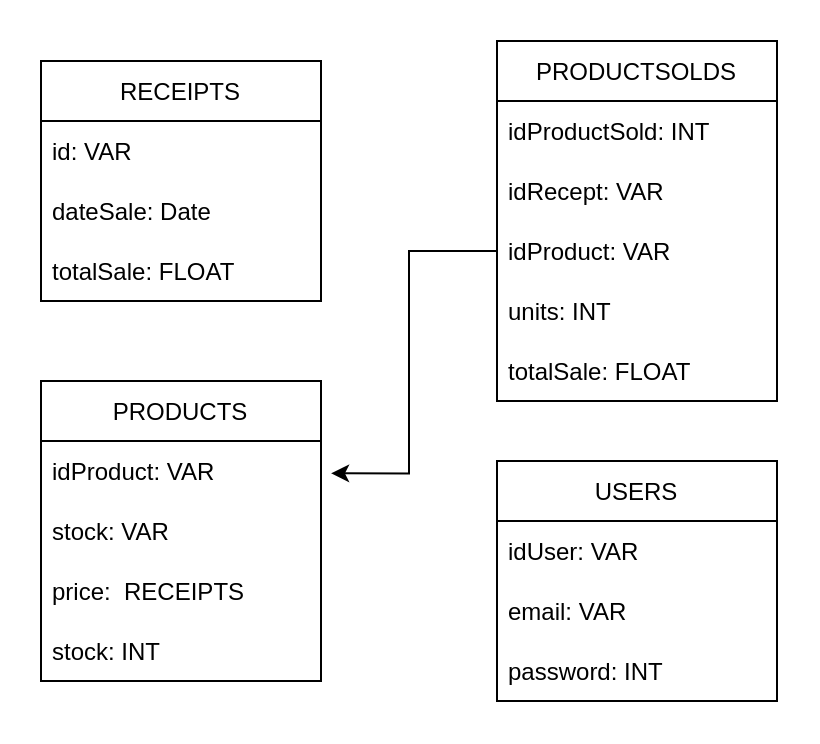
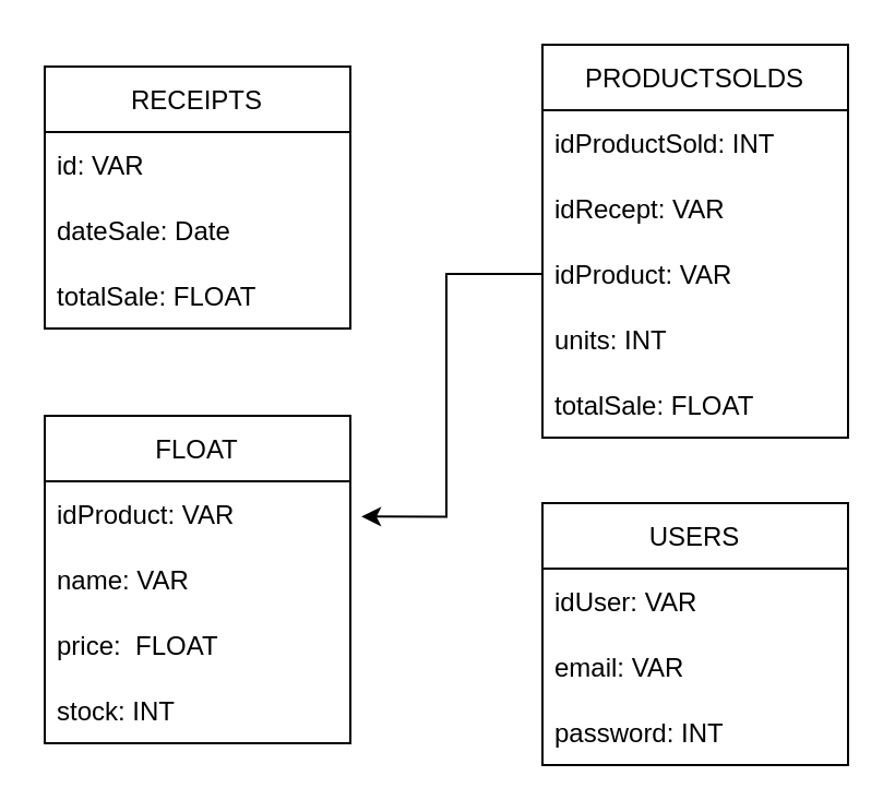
  <mxCell id="0" />
  <mxCell id="1" parent="0" />
  <mxCell id="2" value="USERS" style="swimlane;fontStyle=0;childLayout=stackLayout;horizontal=1;startSize=30;horizontalStack=0;resizeParent=1;resizeParentMax=0;resizeLast=0;collapsible=1;marginBottom=0;" parent="1" vertex="1"><mxGeometry x="248" y="230" width="140" height="120" as="geometry" /></mxCell>
  <mxCell id="3" value="idUser: VAR" style="text;strokeColor=none;fillColor=none;align=left;verticalAlign=middle;spacingLeft=4;spacingRight=4;overflow=hidden;points=[[0,0.5],[1,0.5]];portConstraint=eastwest;rotatable=0;" parent="2" vertex="1"><mxGeometry y="30" width="140" height="30" as="geometry" /></mxCell>
  <mxCell id="4" value="email: VAR" style="text;strokeColor=none;fillColor=none;align=left;verticalAlign=middle;spacingLeft=4;spacingRight=4;overflow=hidden;points=[[0,0.5],[1,0.5]];portConstraint=eastwest;rotatable=0;" parent="2" vertex="1"><mxGeometry y="60" width="140" height="30" as="geometry" /></mxCell>
  <mxCell id="5" value="password: INT" style="text;strokeColor=none;fillColor=none;align=left;verticalAlign=middle;spacingLeft=4;spacingRight=4;overflow=hidden;points=[[0,0.5],[1,0.5]];portConstraint=eastwest;rotatable=0;" parent="2" vertex="1"><mxGeometry y="90" width="140" height="30" as="geometry" /></mxCell>
  <mxCell id="6" value="RECEIPTS" style="swimlane;fontStyle=0;childLayout=stackLayout;horizontal=1;startSize=30;horizontalStack=0;resizeParent=1;resizeParentMax=0;resizeLast=0;collapsible=1;marginBottom=0;" parent="1" vertex="1"><mxGeometry x="20" y="30" width="140" height="120" as="geometry" /></mxCell>
  <mxCell id="7" value="id: VAR" style="text;strokeColor=none;fillColor=none;align=left;verticalAlign=middle;spacingLeft=4;spacingRight=4;overflow=hidden;points=[[0,0.5],[1,0.5]];portConstraint=eastwest;rotatable=0;" parent="6" vertex="1"><mxGeometry y="30" width="140" height="30" as="geometry" /></mxCell>
  <mxCell id="8" value="dateSale: Date" style="text;strokeColor=none;fillColor=none;align=left;verticalAlign=middle;spacingLeft=4;spacingRight=4;overflow=hidden;points=[[0,0.5],[1,0.5]];portConstraint=eastwest;rotatable=0;" parent="6" vertex="1"><mxGeometry y="60" width="140" height="30" as="geometry" /></mxCell>
  <mxCell id="9" value="totalSale: FLOAT" style="text;strokeColor=none;fillColor=none;align=left;verticalAlign=middle;spacingLeft=4;spacingRight=4;overflow=hidden;points=[[0,0.5],[1,0.5]];portConstraint=eastwest;rotatable=0;" parent="6" vertex="1"><mxGeometry y="90" width="140" height="30" as="geometry" /></mxCell>
  <mxCell id="10" value="PRODUCTSOLDS" style="swimlane;fontStyle=0;childLayout=stackLayout;horizontal=1;startSize=30;horizontalStack=0;resizeParent=1;resizeParentMax=0;resizeLast=0;collapsible=1;marginBottom=0;" parent="1" vertex="1"><mxGeometry x="248" y="20" width="140" height="180" as="geometry" /></mxCell>
  <mxCell id="11" value="idProductSold: INT" style="text;strokeColor=none;fillColor=none;align=left;verticalAlign=middle;spacingLeft=4;spacingRight=4;overflow=hidden;points=[[0,0.5],[1,0.5]];portConstraint=eastwest;rotatable=0;" parent="10" vertex="1"><mxGeometry y="30" width="140" height="30" as="geometry" /></mxCell>
  <mxCell id="12" value="idRecept: VAR" style="text;strokeColor=none;fillColor=none;align=left;verticalAlign=middle;spacingLeft=4;spacingRight=4;overflow=hidden;points=[[0,0.5],[1,0.5]];portConstraint=eastwest;rotatable=0;" parent="10" vertex="1"><mxGeometry y="60" width="140" height="30" as="geometry" /></mxCell>
  <mxCell id="13" value="idProduct: VAR" style="text;strokeColor=none;fillColor=none;align=left;verticalAlign=middle;spacingLeft=4;spacingRight=4;overflow=hidden;points=[[0,0.5],[1,0.5]];portConstraint=eastwest;rotatable=0;" parent="10" vertex="1"><mxGeometry y="90" width="140" height="30" as="geometry" /></mxCell>
  <mxCell id="14" value="units: INT " style="text;strokeColor=none;fillColor=none;align=left;verticalAlign=middle;spacingLeft=4;spacingRight=4;overflow=hidden;points=[[0,0.5],[1,0.5]];portConstraint=eastwest;rotatable=0;" parent="10" vertex="1"><mxGeometry y="120" width="140" height="30" as="geometry" /></mxCell>
  <mxCell id="15" value="totalSale: FLOAT" style="text;strokeColor=none;fillColor=none;align=left;verticalAlign=middle;spacingLeft=4;spacingRight=4;overflow=hidden;points=[[0,0.5],[1,0.5]];portConstraint=eastwest;rotatable=0;" parent="10" vertex="1"><mxGeometry y="150" width="140" height="30" as="geometry" /></mxCell>
- <mxCell id="16" value="PRODUCTS" style="swimlane;fontStyle=0;childLayout=stackLayout;horizontal=1;startSize=30;horizontalStack=0;resizeParent=1;resizeParentMax=0;resizeLast=0;collapsible=1;marginBottom=0;" parent="1" vertex="1"><mxGeometry x="20" y="190" width="140" height="150" as="geometry" /></mxCell>
+ <mxCell id="16" value="FLOAT" style="swimlane;fontStyle=0;childLayout=stackLayout;horizontal=1;startSize=30;horizontalStack=0;resizeParent=1;resizeParentMax=0;resizeLast=0;collapsible=1;marginBottom=0;" parent="1" vertex="1"><mxGeometry x="20" y="190" width="140" height="150" as="geometry" /></mxCell>
  <mxCell id="17" value="idProduct: VAR " style="text;strokeColor=none;fillColor=none;align=left;verticalAlign=middle;spacingLeft=4;spacingRight=4;overflow=hidden;points=[[0,0.5],[1,0.5]];portConstraint=eastwest;rotatable=0;" parent="16" vertex="1"><mxGeometry y="30" width="140" height="30" as="geometry" /></mxCell>
- <mxCell id="18" value="stock: VAR" style="text;strokeColor=none;fillColor=none;align=left;verticalAlign=middle;spacingLeft=4;spacingRight=4;overflow=hidden;points=[[0,0.5],[1,0.5]];portConstraint=eastwest;rotatable=0;" parent="16" vertex="1"><mxGeometry y="60" width="140" height="30" as="geometry" /></mxCell>
- <mxCell id="19" value="price:  RECEIPTS" style="text;strokeColor=none;fillColor=none;align=left;verticalAlign=middle;spacingLeft=4;spacingRight=4;overflow=hidden;points=[[0,0.5],[1,0.5]];portConstraint=eastwest;rotatable=0;" parent="16" vertex="1"><mxGeometry y="90" width="140" height="30" as="geometry" /></mxCell>
+ <mxCell id="18" value="name: VAR" style="text;strokeColor=none;fillColor=none;align=left;verticalAlign=middle;spacingLeft=4;spacingRight=4;overflow=hidden;points=[[0,0.5],[1,0.5]];portConstraint=eastwest;rotatable=0;" parent="16" vertex="1"><mxGeometry y="60" width="140" height="30" as="geometry" /></mxCell>
+ <mxCell id="19" value="price:  FLOAT" style="text;strokeColor=none;fillColor=none;align=left;verticalAlign=middle;spacingLeft=4;spacingRight=4;overflow=hidden;points=[[0,0.5],[1,0.5]];portConstraint=eastwest;rotatable=0;" parent="16" vertex="1"><mxGeometry y="90" width="140" height="30" as="geometry" /></mxCell>
  <mxCell id="20" value="stock: INT" style="text;strokeColor=none;fillColor=none;align=left;verticalAlign=middle;spacingLeft=4;spacingRight=4;overflow=hidden;points=[[0,0.5],[1,0.5]];portConstraint=eastwest;rotatable=0;" parent="16" vertex="1"><mxGeometry y="120" width="140" height="30" as="geometry" /></mxCell>
  <mxCell id="21" style="edgeStyle=orthogonalEdgeStyle;rounded=0;orthogonalLoop=1;jettySize=auto;html=1;entryX=1.036;entryY=0.539;entryDx=0;entryDy=0;entryPerimeter=0;" parent="1" source="13" target="17" edge="1"><mxGeometry relative="1" as="geometry" /></mxCell>
